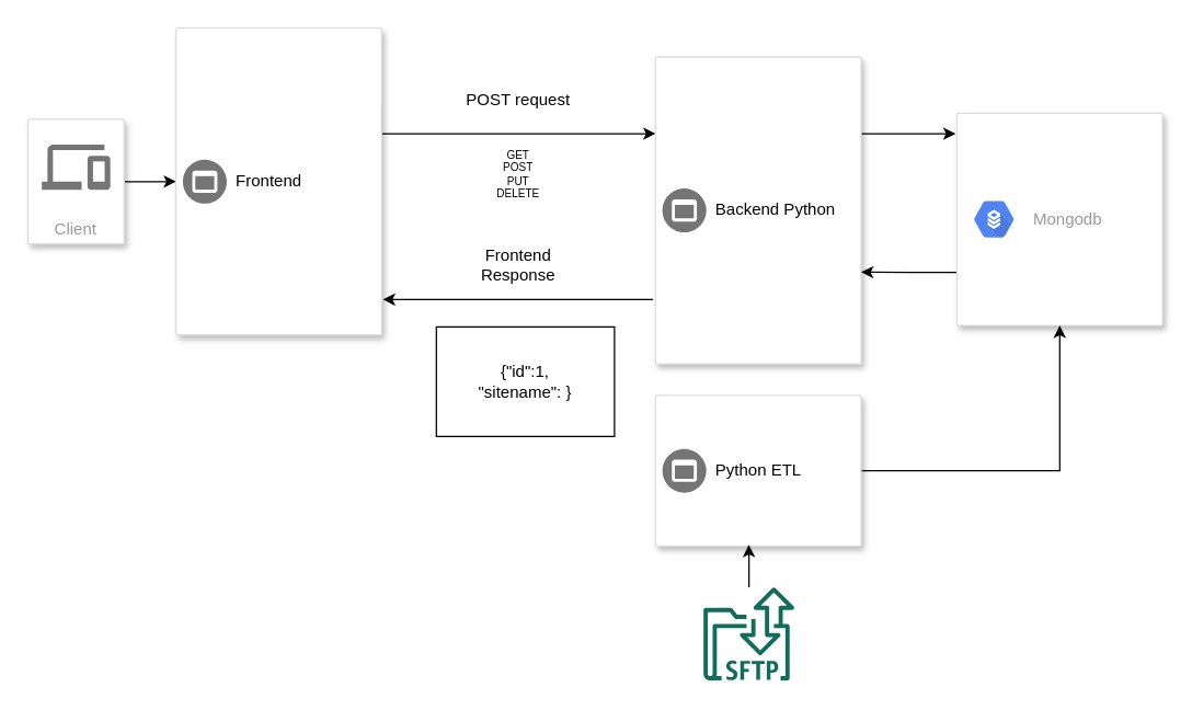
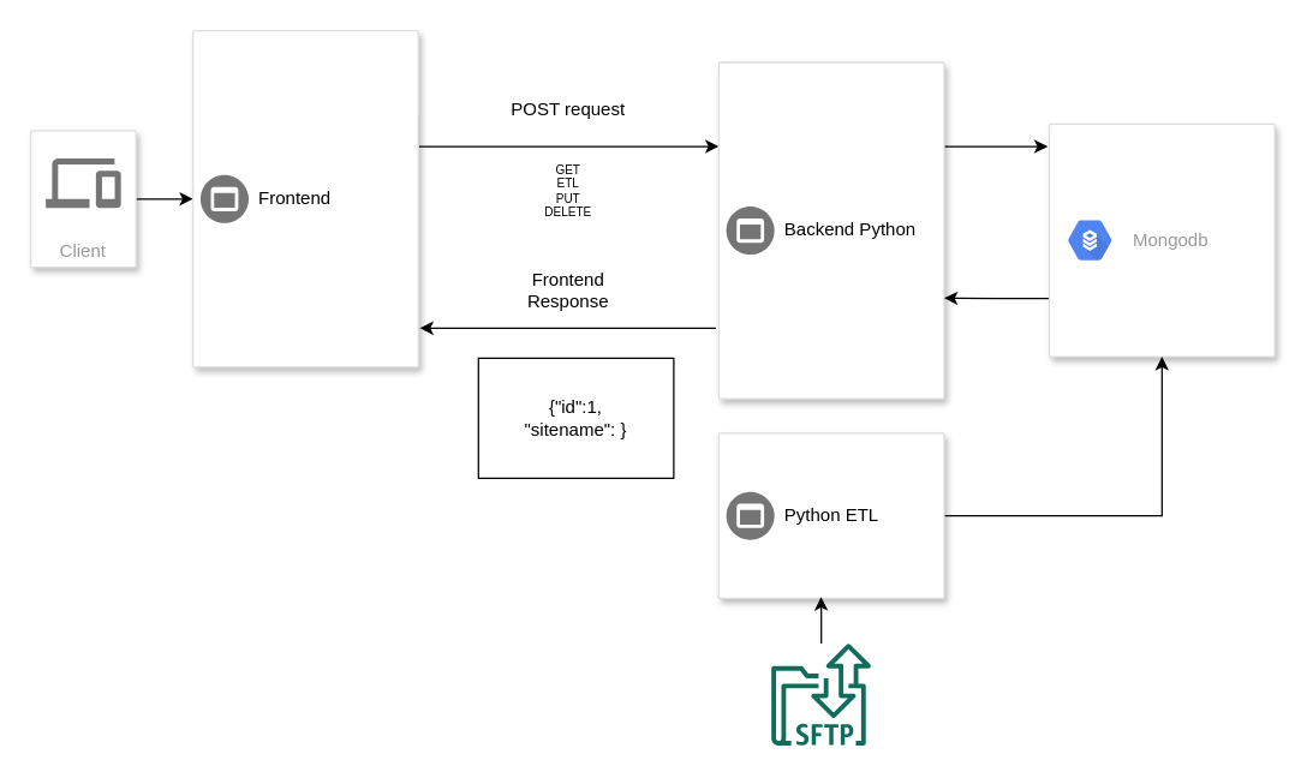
  <mxCell id="0" />
  <mxCell id="1" parent="0" />
  <mxCell id="2" style="edgeStyle=orthogonalEdgeStyle;rounded=0;orthogonalLoop=1;jettySize=auto;html=1;exitX=1;exitY=0.5;exitDx=0;exitDy=0;entryX=0;entryY=0.5;entryDx=0;entryDy=0;" edge="1" parent="1" source="3" target="6"><mxGeometry relative="1" as="geometry" /></mxCell>
  <mxCell id="3" value="Client" style="strokeColor=#dddddd;fillColor=#ffffff;shadow=1;strokeWidth=1;rounded=1;absoluteArcSize=1;arcSize=2;labelPosition=center;verticalLabelPosition=middle;align=center;verticalAlign=bottom;spacingLeft=0;fontColor=#999999;fontSize=12;whiteSpace=wrap;spacingBottom=2;html=1;" parent="1" vertex="1"><mxGeometry x="20" y="86.5" width="70" height="91" as="geometry" /></mxCell>
  <mxCell id="4" value="" style="dashed=0;connectable=0;html=1;fillColor=#757575;strokeColor=none;shape=mxgraph.gcp2.desktop_and_mobile;part=1;" parent="3" vertex="1"><mxGeometry x="0.5" width="50" height="33" relative="1" as="geometry"><mxPoint x="-25" y="18.5" as="offset" /></mxGeometry></mxCell>
  <mxCell id="5" style="edgeStyle=orthogonalEdgeStyle;rounded=0;orthogonalLoop=1;jettySize=auto;html=1;exitX=1;exitY=0.25;exitDx=0;exitDy=0;entryX=0;entryY=0.25;entryDx=0;entryDy=0;" parent="1" source="6" target="10" edge="1"><mxGeometry relative="1" as="geometry"><mxPoint x="348" y="97" as="targetPoint" /><Array as="points"><mxPoint x="278" y="97" /></Array></mxGeometry></mxCell>
  <mxCell id="6" value="" style="strokeColor=#dddddd;shadow=1;strokeWidth=1;rounded=1;absoluteArcSize=1;arcSize=2;" parent="1" vertex="1"><mxGeometry x="128" y="20" width="150" height="224" as="geometry" /></mxCell>
  <mxCell id="7" value="Frontend" style="dashed=0;connectable=0;html=1;fillColor=#757575;strokeColor=none;shape=mxgraph.gcp2.frontend_platform_services;part=1;labelPosition=right;verticalLabelPosition=middle;align=left;verticalAlign=middle;spacingLeft=5;fontSize=12;" parent="6" vertex="1"><mxGeometry y="0.5" width="32" height="32" relative="1" as="geometry"><mxPoint x="5" y="-16" as="offset" /></mxGeometry></mxCell>
  <mxCell id="8" style="edgeStyle=orthogonalEdgeStyle;rounded=0;orthogonalLoop=1;jettySize=auto;html=1;exitX=-0.013;exitY=0.79;exitDx=0;exitDy=0;exitPerimeter=0;" parent="1" source="10" edge="1"><mxGeometry relative="1" as="geometry"><mxPoint x="279" y="218" as="targetPoint" /></mxGeometry></mxCell>
  <mxCell id="9" style="edgeStyle=orthogonalEdgeStyle;rounded=0;orthogonalLoop=1;jettySize=auto;html=1;exitX=1;exitY=0.25;exitDx=0;exitDy=0;entryX=-0.007;entryY=0.097;entryDx=0;entryDy=0;entryPerimeter=0;" parent="1" source="10" target="25" edge="1"><mxGeometry relative="1" as="geometry" /></mxCell>
  <mxCell id="10" value="" style="strokeColor=#dddddd;shadow=1;strokeWidth=1;rounded=1;absoluteArcSize=1;arcSize=2;" parent="1" vertex="1"><mxGeometry x="478" y="41" width="150" height="224" as="geometry" /></mxCell>
  <mxCell id="11" value="Backend Python" style="dashed=0;connectable=0;html=1;fillColor=#757575;strokeColor=none;shape=mxgraph.gcp2.frontend_platform_services;part=1;labelPosition=right;verticalLabelPosition=middle;align=left;verticalAlign=middle;spacingLeft=5;fontSize=12;" parent="10" vertex="1"><mxGeometry y="0.5" width="32" height="32" relative="1" as="geometry"><mxPoint x="5" y="-16" as="offset" /></mxGeometry></mxCell>
  <mxCell id="12" value="" style="shape=table;html=1;whiteSpace=wrap;startSize=0;container=1;collapsible=0;childLayout=tableLayout;strokeColor=none;" parent="1" vertex="1"><mxGeometry x="338" y="173" width="80" height="40" as="geometry" /></mxCell>
  <mxCell id="13" value="" style="shape=partialRectangle;html=1;whiteSpace=wrap;collapsible=0;dropTarget=0;pointerEvents=0;fillColor=none;top=0;left=0;bottom=0;right=0;points=[[0,0.5],[1,0.5]];portConstraint=eastwest;" parent="12" vertex="1"><mxGeometry width="80" height="40" as="geometry" /></mxCell>
  <mxCell id="14" value="Frontend Response" style="shape=partialRectangle;html=1;whiteSpace=wrap;connectable=0;overflow=hidden;fillColor=none;top=0;left=0;bottom=0;right=0;" parent="13" vertex="1"><mxGeometry width="80" height="40" as="geometry" /></mxCell>
  <mxCell id="15" value="" style="shape=table;html=1;whiteSpace=wrap;startSize=0;container=1;collapsible=0;childLayout=tableLayout;strokeColor=none;" parent="1" vertex="1"><mxGeometry x="338" y="106" width="80" height="42" as="geometry" /></mxCell>
  <mxCell id="16" value="" style="shape=partialRectangle;html=1;whiteSpace=wrap;collapsible=0;dropTarget=0;pointerEvents=0;fillColor=none;top=0;left=0;bottom=0;right=0;points=[[0,0.5],[1,0.5]];portConstraint=eastwest;" parent="15" vertex="1"><mxGeometry width="80" height="42" as="geometry" /></mxCell>
- <mxCell id="17" value="&lt;div style=&quot;font-size: 8px&quot;&gt;&lt;font style=&quot;font-size: 8px&quot;&gt;GET&lt;/font&gt;&lt;/div&gt;&lt;div style=&quot;font-size: 8px&quot;&gt;&lt;font style=&quot;font-size: 8px&quot;&gt;POST&lt;/font&gt;&lt;/div&gt;&lt;div style=&quot;font-size: 8px&quot;&gt;&lt;font style=&quot;font-size: 8px&quot;&gt;PUT&lt;/font&gt;&lt;/div&gt;&lt;div style=&quot;font-size: 8px&quot;&gt;&lt;font style=&quot;font-size: 8px&quot;&gt;DELETE&lt;br&gt;&lt;/font&gt;&lt;/div&gt;" style="shape=partialRectangle;html=1;whiteSpace=wrap;connectable=0;overflow=hidden;fillColor=none;top=0;left=0;bottom=0;right=0;" parent="16" vertex="1"><mxGeometry width="80" height="42" as="geometry" /></mxCell>
+ <mxCell id="17" value="&lt;div style=&quot;font-size: 8px&quot;&gt;&lt;font style=&quot;font-size: 8px&quot;&gt;GET&lt;/font&gt;&lt;/div&gt;&lt;div style=&quot;font-size: 8px&quot;&gt;&lt;font style=&quot;font-size: 8px&quot;&gt;ETL&lt;/font&gt;&lt;/div&gt;&lt;div style=&quot;font-size: 8px&quot;&gt;&lt;font style=&quot;font-size: 8px&quot;&gt;PUT&lt;/font&gt;&lt;/div&gt;&lt;div style=&quot;font-size: 8px&quot;&gt;&lt;font style=&quot;font-size: 8px&quot;&gt;DELETE&lt;br&gt;&lt;/font&gt;&lt;/div&gt;" style="shape=partialRectangle;html=1;whiteSpace=wrap;connectable=0;overflow=hidden;fillColor=none;top=0;left=0;bottom=0;right=0;" parent="16" vertex="1"><mxGeometry width="80" height="42" as="geometry" /></mxCell>
  <mxCell id="18" value="" style="shape=table;html=1;whiteSpace=wrap;startSize=0;container=1;collapsible=0;childLayout=tableLayout;strokeColor=none;" parent="1" vertex="1"><mxGeometry x="338" y="53" width="80" height="40" as="geometry" /></mxCell>
  <mxCell id="19" value="" style="shape=partialRectangle;html=1;whiteSpace=wrap;collapsible=0;dropTarget=0;pointerEvents=0;fillColor=none;top=0;left=0;bottom=0;right=0;points=[[0,0.5],[1,0.5]];portConstraint=eastwest;" parent="18" vertex="1"><mxGeometry width="80" height="40" as="geometry" /></mxCell>
  <mxCell id="20" value="POST request" style="shape=partialRectangle;html=1;whiteSpace=wrap;connectable=0;overflow=hidden;fillColor=none;top=0;left=0;bottom=0;right=0;" parent="19" vertex="1"><mxGeometry width="80" height="40" as="geometry" /></mxCell>
  <mxCell id="21" value="" style="shape=table;html=1;whiteSpace=wrap;startSize=0;container=1;collapsible=0;childLayout=tableLayout;" parent="1" vertex="1"><mxGeometry x="318" y="238" width="130" height="80" as="geometry" /></mxCell>
  <mxCell id="22" value="" style="shape=partialRectangle;html=1;whiteSpace=wrap;collapsible=0;dropTarget=0;pointerEvents=0;fillColor=none;top=0;left=0;bottom=0;right=0;points=[[0,0.5],[1,0.5]];portConstraint=eastwest;" parent="21" vertex="1"><mxGeometry width="130" height="80" as="geometry" /></mxCell>
  <mxCell id="23" value="&lt;div&gt;{&quot;id&quot;:1,&lt;/div&gt;&lt;div&gt;&quot;sitename&quot;: }&lt;/div&gt;" style="shape=partialRectangle;html=1;whiteSpace=wrap;connectable=0;overflow=hidden;fillColor=none;top=0;left=0;bottom=0;right=0;" parent="22" vertex="1"><mxGeometry width="130" height="80" as="geometry" /></mxCell>
  <mxCell id="24" style="edgeStyle=orthogonalEdgeStyle;rounded=0;orthogonalLoop=1;jettySize=auto;html=1;exitX=0;exitY=0.75;exitDx=0;exitDy=0;entryX=1;entryY=0.701;entryDx=0;entryDy=0;entryPerimeter=0;" parent="1" source="25" target="10" edge="1"><mxGeometry relative="1" as="geometry" /></mxCell>
  <mxCell id="25" value="" style="strokeColor=#dddddd;shadow=1;strokeWidth=1;rounded=1;absoluteArcSize=1;arcSize=2;" parent="1" vertex="1"><mxGeometry x="698" y="82" width="150" height="155" as="geometry" /></mxCell>
  <mxCell id="26" value="Mongodb" style="dashed=0;connectable=0;html=1;fillColor=#5184F3;strokeColor=none;shape=mxgraph.gcp2.hexIcon;prIcon=cloud_sql;part=1;labelPosition=right;verticalLabelPosition=middle;align=left;verticalAlign=middle;spacingLeft=5;fontColor=#999999;fontSize=12;" parent="25" vertex="1"><mxGeometry y="0.5" width="44" height="39" relative="1" as="geometry"><mxPoint x="5" y="-19.5" as="offset" /></mxGeometry></mxCell>
  <mxCell id="27" style="edgeStyle=orthogonalEdgeStyle;rounded=0;orthogonalLoop=1;jettySize=auto;html=1;exitX=1;exitY=0.5;exitDx=0;exitDy=0;entryX=0.5;entryY=1;entryDx=0;entryDy=0;" parent="1" source="28" target="25" edge="1"><mxGeometry relative="1" as="geometry" /></mxCell>
  <mxCell id="28" value="" style="strokeColor=#dddddd;shadow=1;strokeWidth=1;rounded=1;absoluteArcSize=1;arcSize=2;" parent="1" vertex="1"><mxGeometry x="478" y="288" width="150" height="110" as="geometry" /></mxCell>
  <mxCell id="29" value="Python ETL" style="dashed=0;connectable=0;html=1;fillColor=#757575;strokeColor=none;shape=mxgraph.gcp2.frontend_platform_services;part=1;labelPosition=right;verticalLabelPosition=middle;align=left;verticalAlign=middle;spacingLeft=5;fontSize=12;" parent="28" vertex="1"><mxGeometry y="0.5" width="32" height="32" relative="1" as="geometry"><mxPoint x="5" y="-16" as="offset" /></mxGeometry></mxCell>
  <mxCell id="30" style="edgeStyle=orthogonalEdgeStyle;rounded=0;orthogonalLoop=1;jettySize=auto;html=1;entryX=0.453;entryY=0.991;entryDx=0;entryDy=0;entryPerimeter=0;" parent="1" source="31" target="28" edge="1"><mxGeometry relative="1" as="geometry" /></mxCell>
  <mxCell id="31" value="" style="outlineConnect=0;fontColor=#232F3E;gradientColor=none;fillColor=#116D5B;strokeColor=none;dashed=0;verticalLabelPosition=bottom;verticalAlign=top;align=center;html=1;fontSize=12;fontStyle=0;aspect=fixed;shape=mxgraph.aws4.transfer_for_sftp_resource;" parent="1" vertex="1"><mxGeometry x="513" y="428" width="66.26" height="68" as="geometry" /></mxCell>
